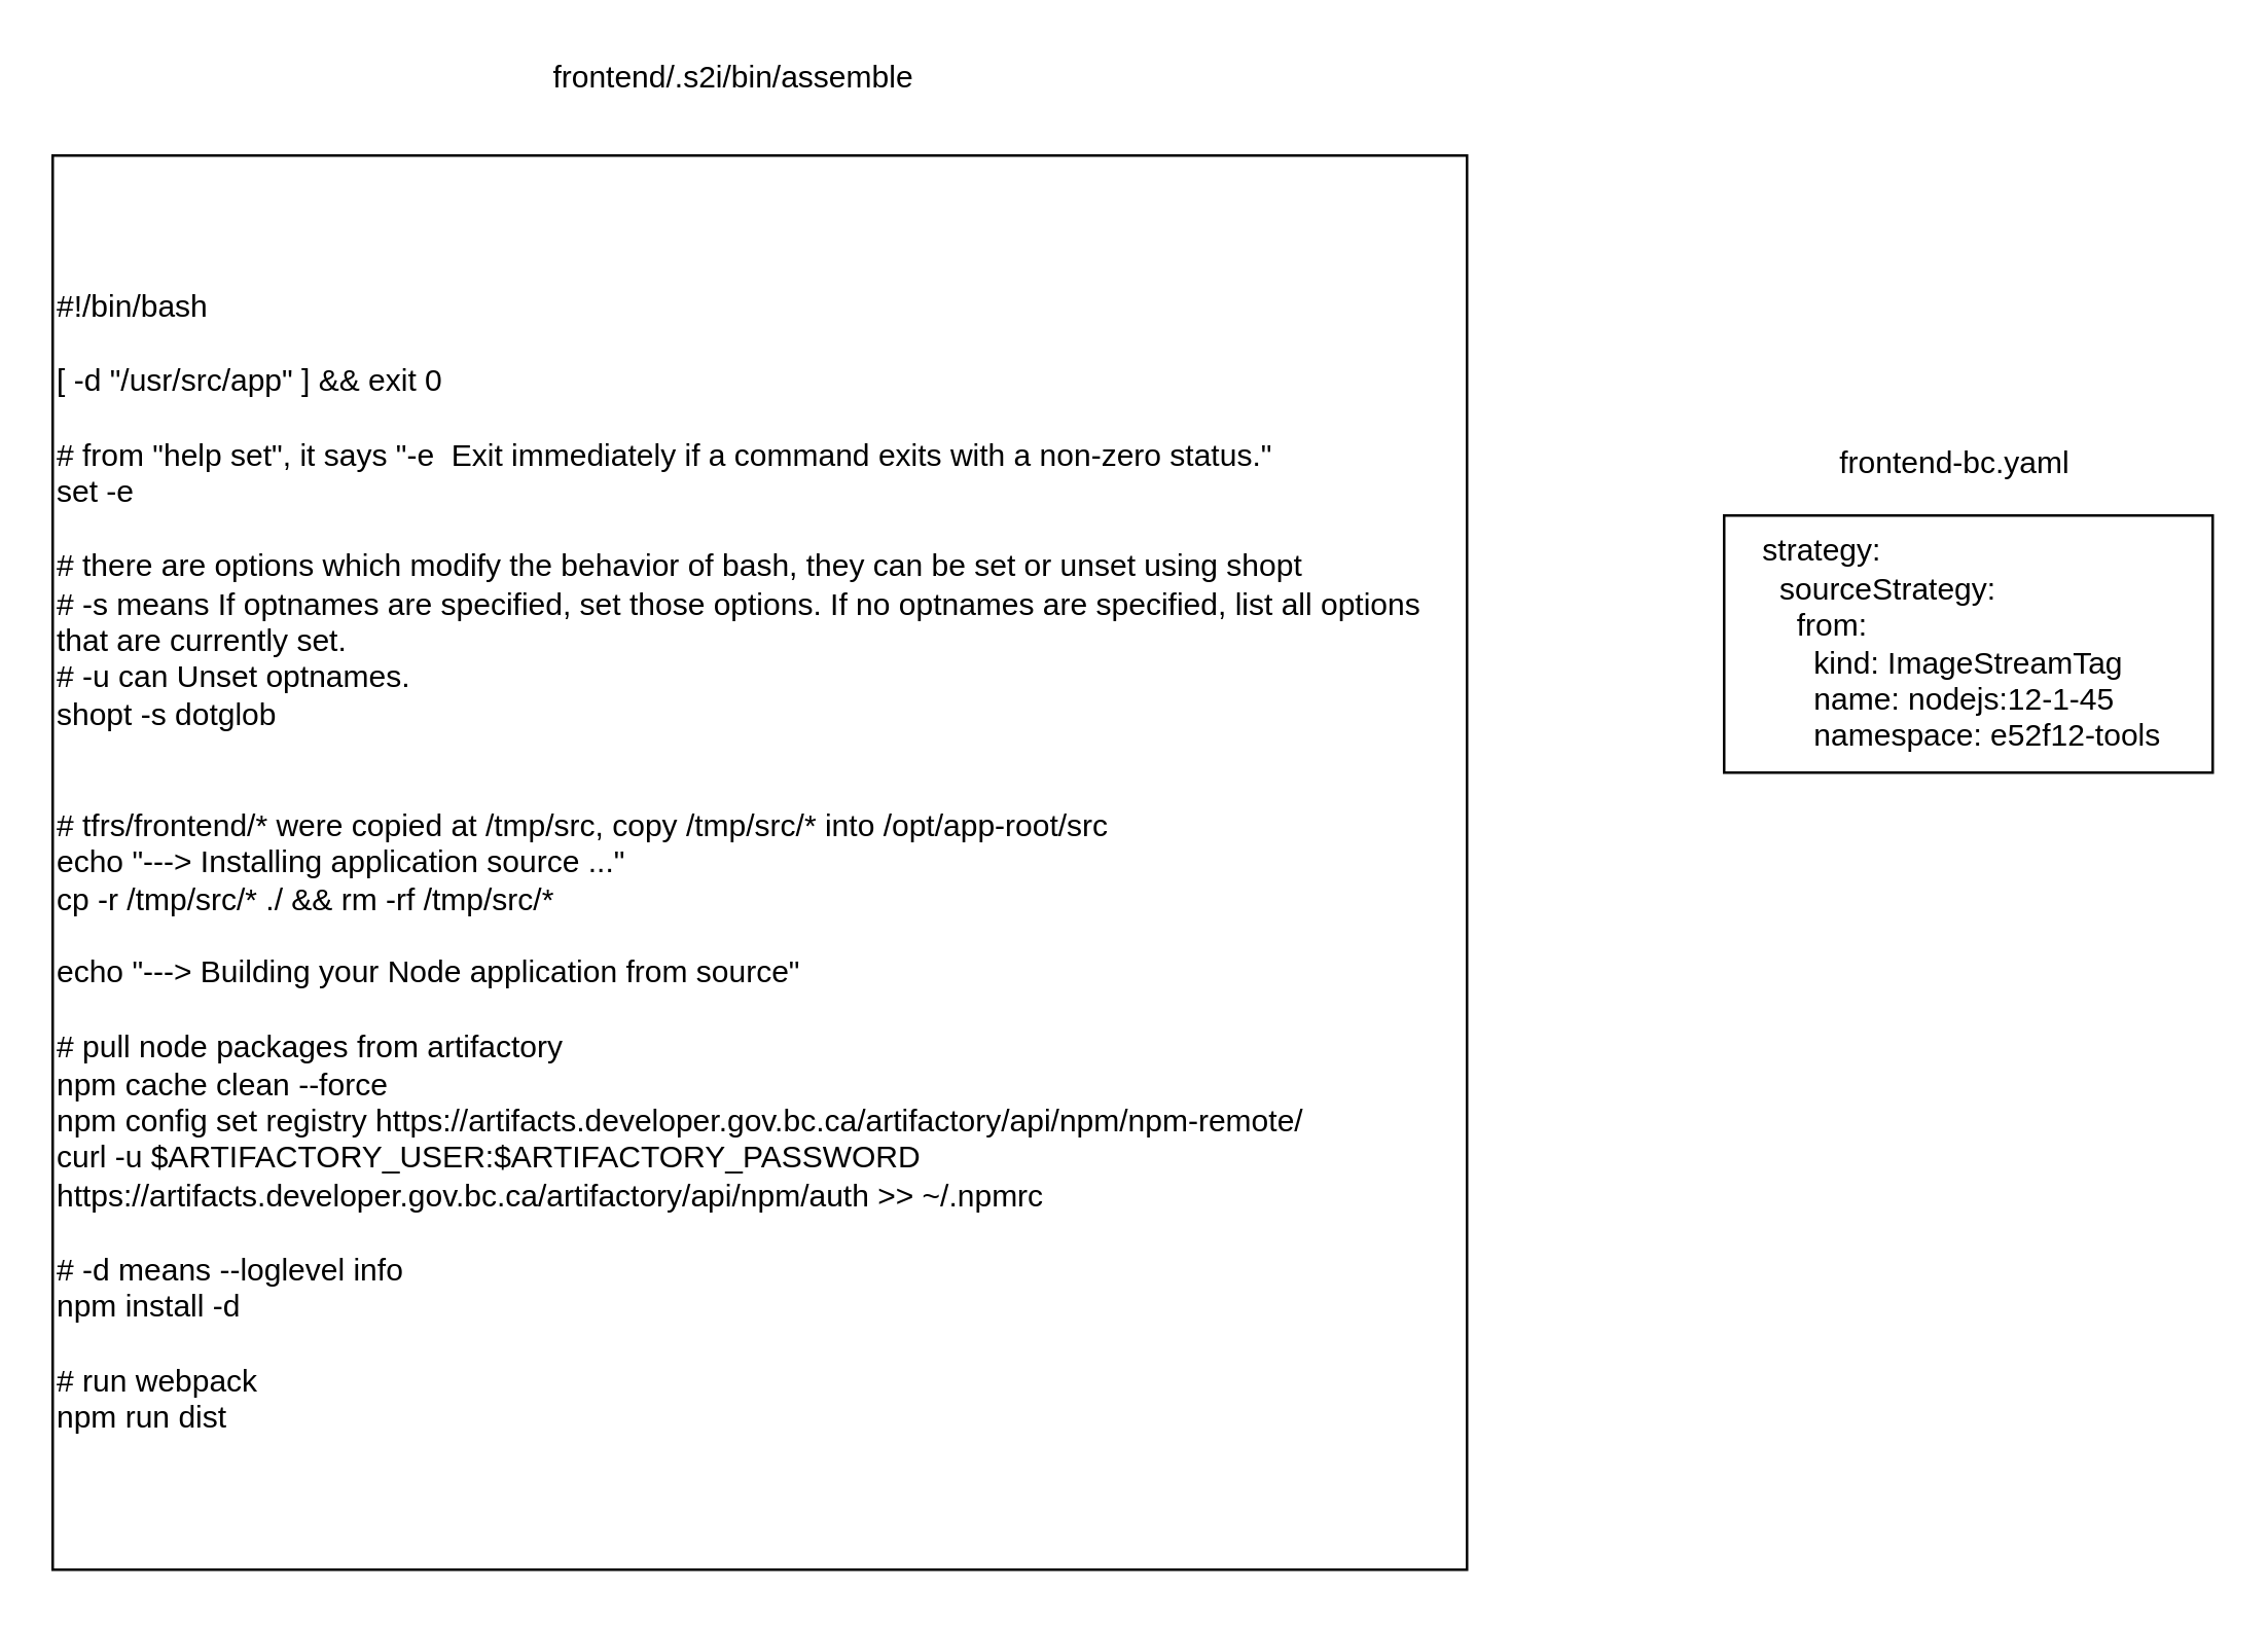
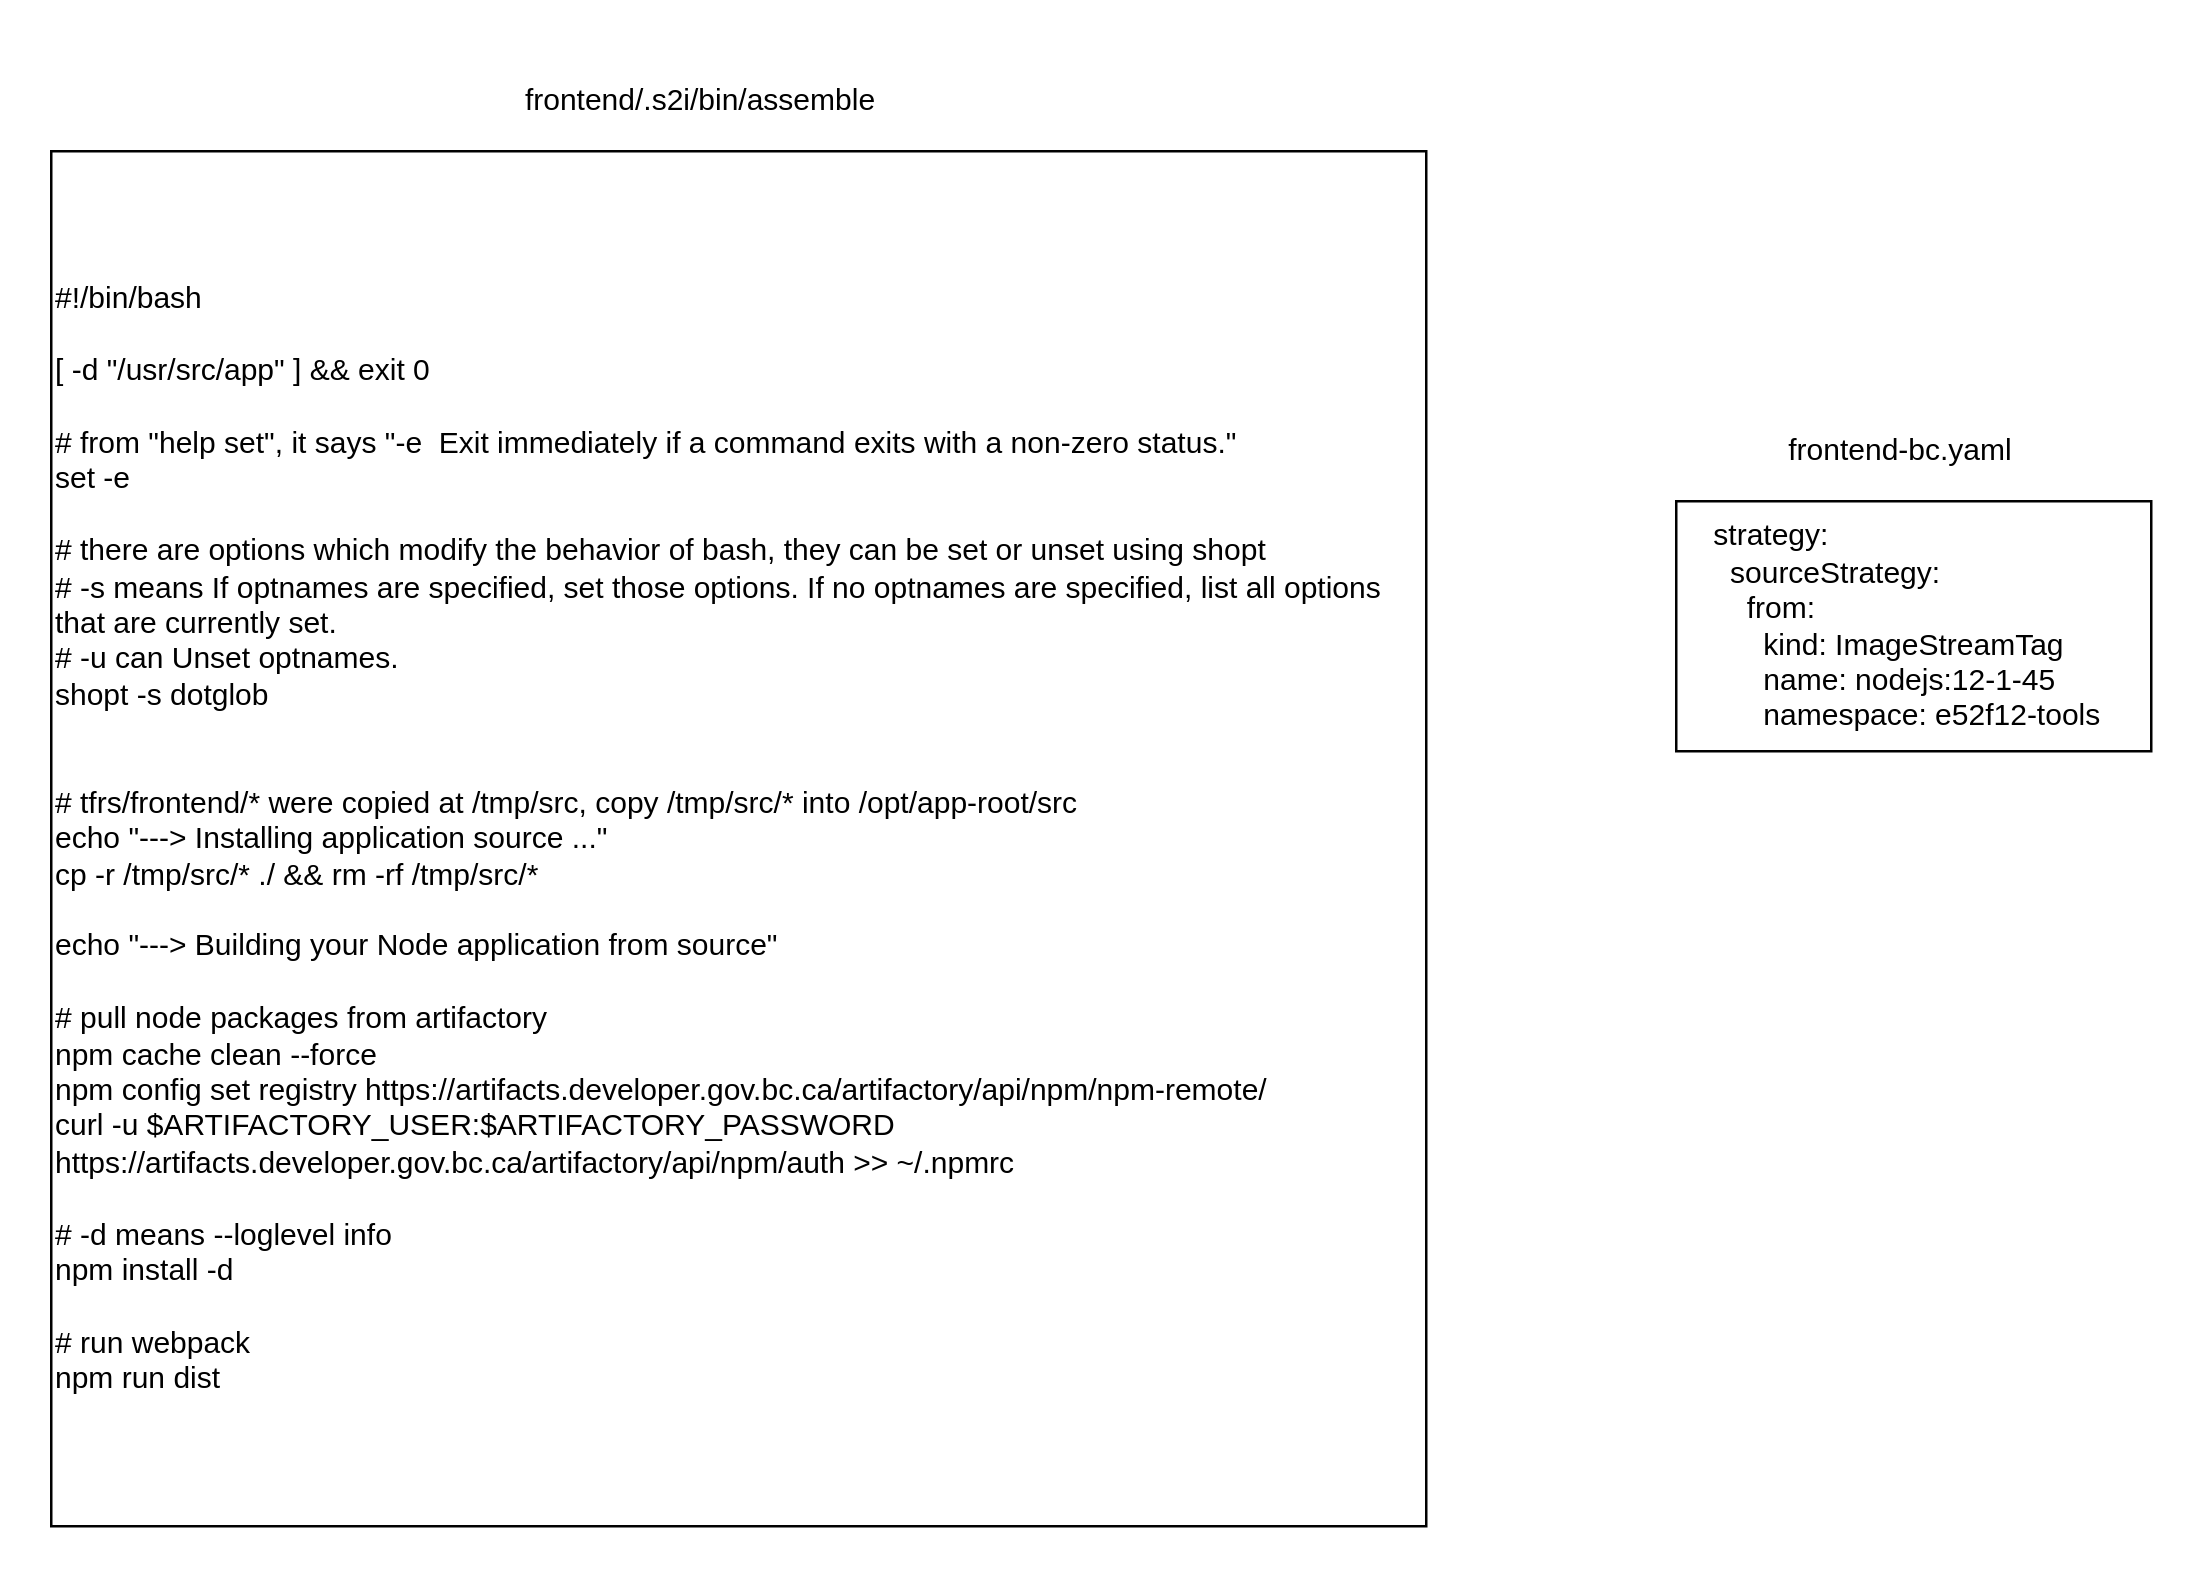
  <mxCell id="0" />
  <mxCell id="1" parent="0" />
  <mxCell id="2" value="&lt;div&gt;#!/bin/bash&lt;/div&gt;&lt;div&gt;&lt;br&gt;&lt;/div&gt;&lt;div&gt;[ -d &quot;/usr/src/app&quot; ] &amp;amp;&amp;amp; exit 0&lt;/div&gt;&lt;div&gt;&lt;br&gt;&lt;/div&gt;&lt;div&gt;# from &quot;help set&quot;, it says &quot;-e&amp;nbsp; Exit immediately if a command exits with a non-zero status.&quot;&lt;/div&gt;&lt;div&gt;set -e&lt;/div&gt;&lt;div&gt;&lt;br&gt;&lt;/div&gt;&lt;div&gt;# there are options which modify the behavior of bash, they can be set or unset using shopt&lt;/div&gt;&lt;div&gt;# -s means If optnames are specified, set those options. If no optnames are specified, list all options that are currently set.&lt;/div&gt;&lt;div&gt;# -u can Unset optnames.&lt;/div&gt;&lt;div&gt;shopt -s dotglob&lt;/div&gt;&lt;div&gt;&lt;br&gt;&lt;/div&gt;&lt;div&gt;&lt;br&gt;&lt;/div&gt;&lt;div&gt;# tfrs/frontend/* were copied at /tmp/src, copy /tmp/src/* into /opt/app-root/src&lt;/div&gt;&lt;div&gt;echo &quot;---&amp;gt; Installing application source ...&quot;&lt;/div&gt;&lt;div&gt;cp -r /tmp/src/* ./ &amp;amp;&amp;amp; rm -rf /tmp/src/*&lt;/div&gt;&lt;div&gt;&lt;br&gt;&lt;/div&gt;&lt;div&gt;echo &quot;---&amp;gt; Building your Node application from source&quot;&lt;/div&gt;&lt;div&gt;&lt;br&gt;&lt;/div&gt;&lt;div&gt;# pull node packages from artifactory&lt;/div&gt;&lt;div&gt;npm cache clean --force&lt;/div&gt;&lt;div&gt;npm config set registry https://artifacts.developer.gov.bc.ca/artifactory/api/npm/npm-remote/&lt;/div&gt;&lt;div&gt;curl -u $ARTIFACTORY_USER:$ARTIFACTORY_PASSWORD https://artifacts.developer.gov.bc.ca/artifactory/api/npm/auth &amp;gt;&amp;gt; ~/.npmrc&lt;/div&gt;&lt;div&gt;&lt;br&gt;&lt;/div&gt;&lt;div&gt;# -d means --loglevel info&lt;/div&gt;&lt;div&gt;npm install -d&lt;/div&gt;&lt;div&gt;&lt;br&gt;&lt;/div&gt;&lt;div&gt;# run webpack&lt;/div&gt;&lt;div&gt;npm run dist&lt;/div&gt;" style="whiteSpace=wrap;html=1;aspect=fixed;align=left;" parent="1" vertex="1"><mxGeometry x="20" y="60" width="550" height="550" as="geometry" /></mxCell>
- <mxCell id="3" value="frontend/.s2i/bin/assemble" style="text;html=1;strokeColor=none;fillColor=none;align=center;verticalAlign=middle;whiteSpace=wrap;rounded=0;" parent="1" vertex="1"><mxGeometry x="220" y="20" width="130" height="20" as="geometry" /></mxCell>
+ <mxCell id="3" value="frontend/.s2i/bin/assemble" style="text;html=1;strokeColor=none;fillColor=none;align=center;verticalAlign=middle;whiteSpace=wrap;rounded=0;" parent="1" vertex="1"><mxGeometry x="215" y="30" width="130" height="20" as="geometry" /></mxCell>
  <mxCell id="4" value="&lt;div&gt;&amp;nbsp; &amp;nbsp; strategy:&lt;/div&gt;&lt;div&gt;&amp;nbsp; &amp;nbsp; &amp;nbsp; sourceStrategy:&lt;/div&gt;&lt;div&gt;&amp;nbsp; &amp;nbsp; &amp;nbsp; &amp;nbsp; from:&lt;/div&gt;&lt;div&gt;&amp;nbsp; &amp;nbsp; &amp;nbsp; &amp;nbsp; &amp;nbsp; kind: ImageStreamTag&lt;/div&gt;&lt;div&gt;&amp;nbsp; &amp;nbsp; &amp;nbsp; &amp;nbsp; &amp;nbsp; name: nodejs:12-1-45&lt;/div&gt;&lt;div&gt;&amp;nbsp; &amp;nbsp; &amp;nbsp; &amp;nbsp; &amp;nbsp; namespace: e52f12-tools&lt;/div&gt;" style="rounded=0;whiteSpace=wrap;html=1;align=left;" parent="1" vertex="1"><mxGeometry x="670" y="200" width="190" height="100" as="geometry" /></mxCell>
  <mxCell id="5" value="frontend-bc.yaml" style="text;html=1;strokeColor=none;fillColor=none;align=center;verticalAlign=middle;whiteSpace=wrap;rounded=0;" parent="1" vertex="1"><mxGeometry x="695" y="170" width="130" height="20" as="geometry" /></mxCell>
  <mxCell id="6" style="edgeStyle=orthogonalEdgeStyle;rounded=0;orthogonalLoop=1;jettySize=auto;html=1;exitX=0.5;exitY=1;exitDx=0;exitDy=0;" edge="1" parent="1" source="2" target="2"><mxGeometry relative="1" as="geometry" /></mxCell>
